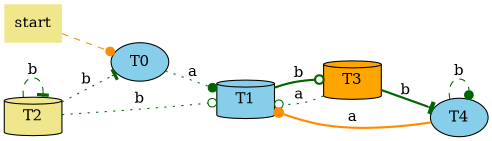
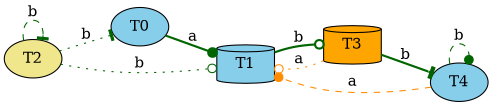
  digraph {
    rankdir=LR
    node [fillcolor=skyblue shape=ellipse style=filled]
    edge [arrowhead=dot color=darkgreen style=dashed]
-   start [fillcolor=khaki shape=plaintext]
    T0
    T1 [shape=cylinder]
    T3 [fillcolor=orange shape=cylinder]
-   T2 [fillcolor=khaki shape=cylinder]
+   T2 [fillcolor=khaki]
    T4
-   start -> T0 [color=darkorange]
-   T0 -> T1 [label=a style=dotted]
+   T0 -> T1 [label=a style=bold]
    T1 -> T3 [arrowhead=odot label=b style=bold]
-   T3 -> T1 [arrowhead=odot label=a style=dotted]
+   T3 -> T1 [arrowhead=odot color=darkorange label=a style=dotted]
    T3 -> T4 [arrowhead=tee label=b style=bold]
    T2 -> T0 [arrowhead=tee label=b style=dotted]
    T2 -> T1 [arrowhead=odot label=b style=dotted]
    T2 -> T2 [arrowhead=tee label=b]
-   T4 -> T1 [color=darkorange label=a style=bold]
+   T4 -> T1 [color=darkorange label=a]
    T4 -> T4 [label=b]
  }
